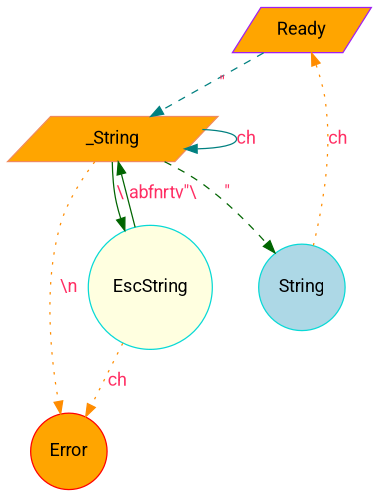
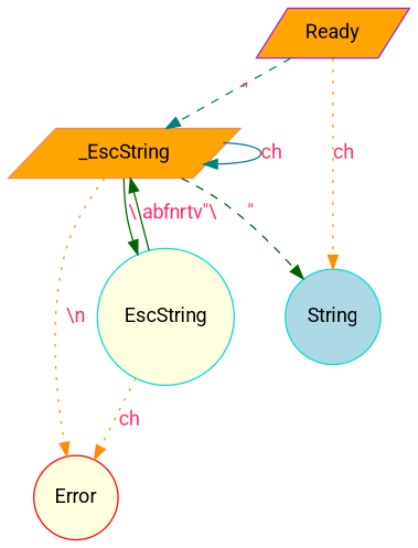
  digraph {
    fontname=Roboto
    node [color="#08d9d6" fillcolor=orange fontcolor=black fontname=Roboto shape=circle style=filled]
    edge [color=darkorange fontcolor="#ff2e63" fontname=Roboto style=solid]
    Ready [color=purple shape=parallelogram]
-   _String [color="#f08a5d" shape=parallelogram]
-   Error [color=red]
+   _String [color="#f08a5d" shape=parallelogram label=_EscString]
+   Error [color=red fillcolor=lightyellow]
    String [fillcolor=lightblue]
    EscString [fillcolor=lightyellow]
    Ready -> _String [color=teal label="\"" style=dashed]
    _String -> _String [color=teal label=ch]
    _String -> Error [label="\\n" style=dotted]
    _String -> String [color=darkgreen label="\"" style=dashed]
    _String -> EscString [color=darkgreen label="\\"]
-   String -> Ready [label=ch style=dotted]
+   Ready -> String [label=ch style=dotted]
    EscString -> _String [color=darkgreen label="abfnrtv\"\\"]
    EscString -> Error [label=ch style=dotted]
  }
